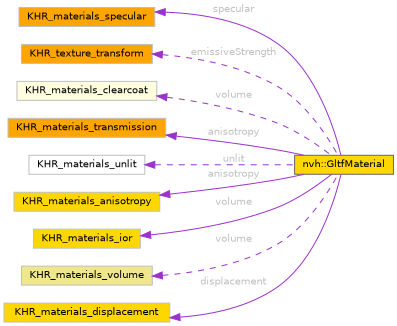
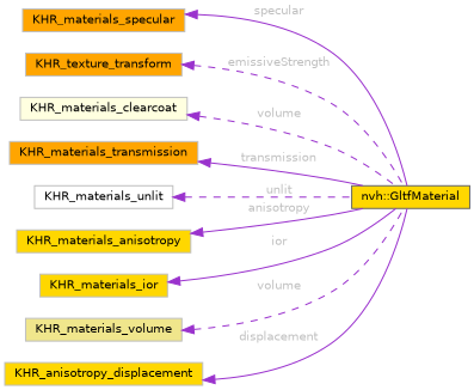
  digraph {
    rankdir=LR
    node [color=grey75 fillcolor=gold fontname=Helvetica fontsize=10 shape=box style=filled]
    edge [color=darkorchid3 dir=back fontcolor=grey fontname=Helvetica fontsize=10 labelfontname=Helvetica labelfontsize=10 style=solid]
    n1 [color=gray40 fontcolor=black height=0.2 label="nvh::GltfMaterial" width=0.4]
    n2 [fillcolor=orange height=0.2 label=KHR_materials_specular width=0.4]
    n3 [fillcolor=orange height=0.2 label=KHR_texture_transform width=0.4]
    n4 [fillcolor=lightyellow height=0.2 label=KHR_materials_clearcoat width=0.4]
    n5 [fillcolor=orange height=0.2 label=KHR_materials_transmission width=0.4]
    n6 [fillcolor=white height=0.2 label=KHR_materials_unlit width=0.4]
    n7 [height=0.2 label=KHR_materials_anisotropy width=0.4]
    n8 [height=0.2 label=KHR_materials_ior width=0.4]
    n9 [fillcolor=khaki height=0.2 label=KHR_materials_volume width=0.4]
-   n10 [height=0.2 label=KHR_materials_displacement width=0.4]
+   n10 [height=0.2 label=KHR_anisotropy_displacement width=0.4]
    n2 -> n1 [label=" specular"]
    n3 -> n1 [label=" emissiveStrength" style=dashed]
    n4 -> n1 [label=" volume" style=dashed]
-   n5 -> n1 [label=" anisotropy"]
+   n5 -> n1 [label=" transmission"]
    n6 -> n1 [label=" unlit" style=dashed]
    n7 -> n1 [label=" anisotropy"]
-   n8 -> n1 [label=" volume"]
+   n8 -> n1 [label=" ior"]
    n9 -> n1 [label=" volume" style=dashed]
    n10 -> n1 [label=" displacement"]
  }
